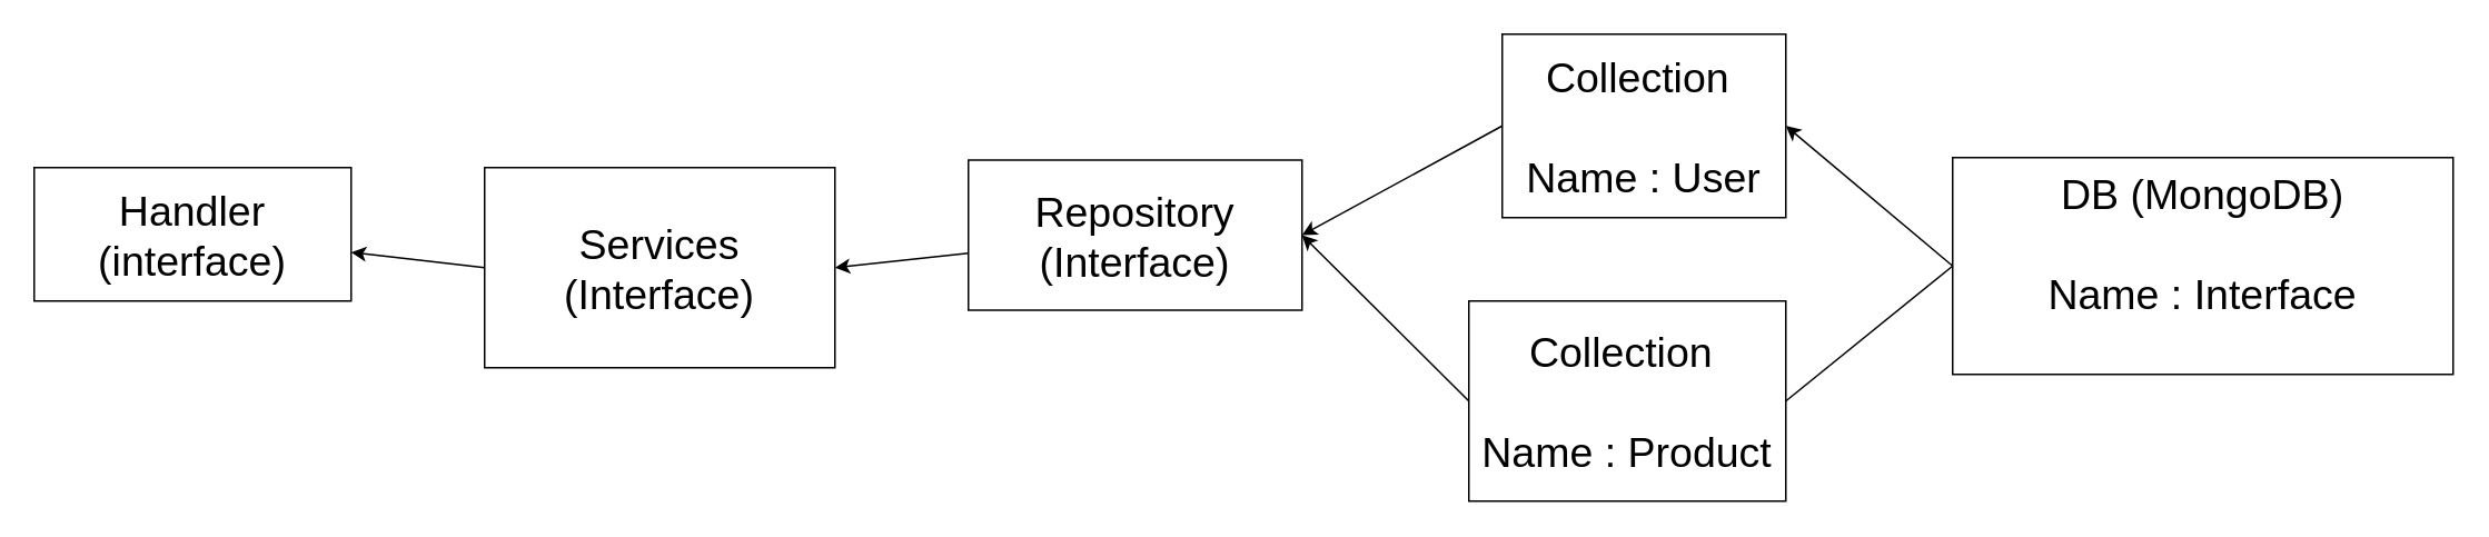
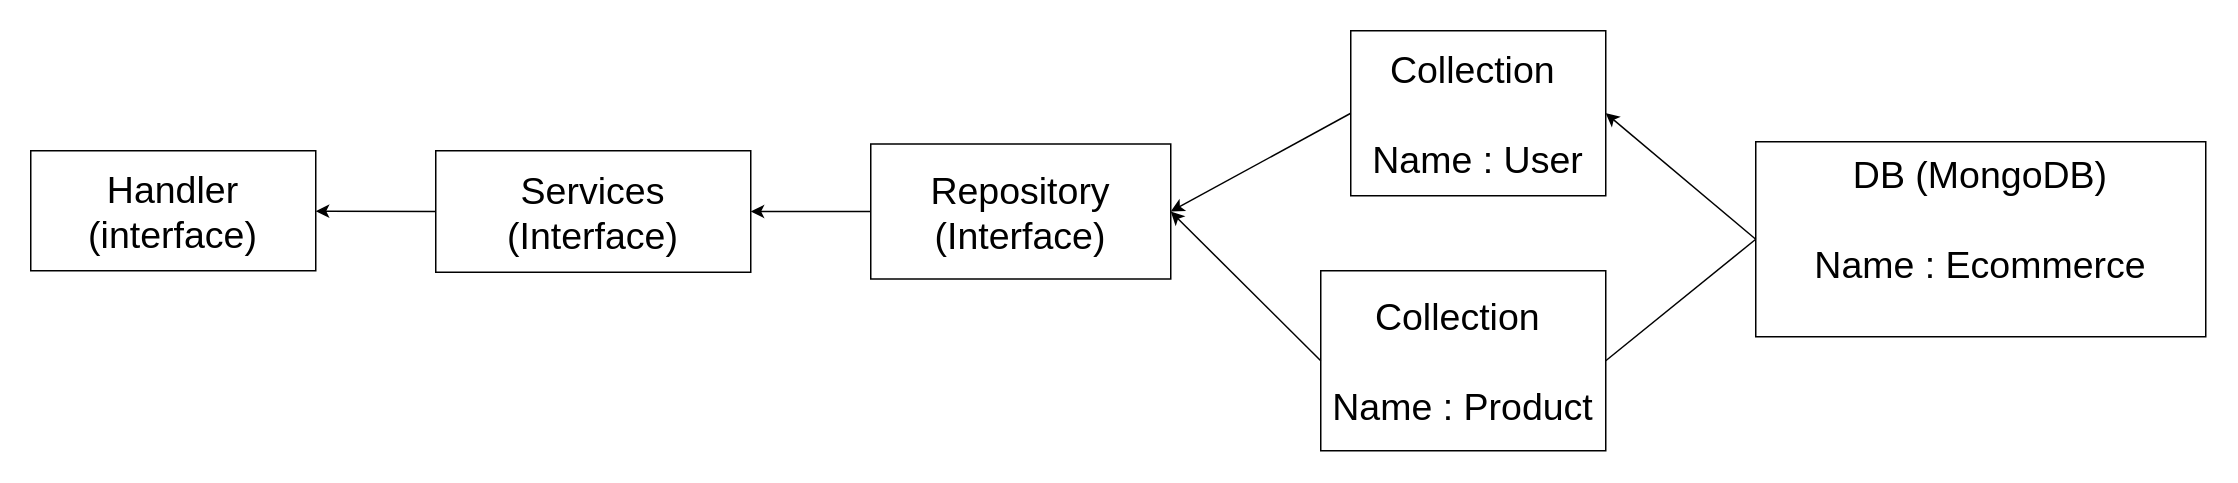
  <mxCell id="0" />
  <mxCell id="1" parent="0" />
- <mxCell id="2" value="&lt;font style=&quot;font-size: 25px;&quot;&gt;DB (MongoDB)&lt;br&gt;&lt;br&gt;Name :&amp;nbsp;Interface&lt;/font&gt;" style="rounded=0;whiteSpace=wrap;html=1;align=center;verticalAlign=top;" vertex="1" parent="1"><mxGeometry x="1170" y="94" width="300" height="130" as="geometry" /></mxCell>
+ <mxCell id="2" value="&lt;font style=&quot;font-size: 25px;&quot;&gt;DB (MongoDB)&lt;br&gt;&lt;br&gt;Name :&amp;nbsp;Ecommerce&lt;/font&gt;" style="rounded=0;whiteSpace=wrap;html=1;align=center;verticalAlign=top;" vertex="1" parent="1"><mxGeometry x="1170" y="94" width="300" height="130" as="geometry" /></mxCell>
  <mxCell id="3" value="&lt;font style=&quot;font-size: 25px;&quot;&gt;Collection&amp;nbsp;&lt;br&gt;&lt;br&gt;Name : User&lt;/font&gt;" style="rounded=0;whiteSpace=wrap;html=1;" vertex="1" parent="1"><mxGeometry x="900" y="20" width="170" height="110" as="geometry" /></mxCell>
  <mxCell id="4" value="&lt;font style=&quot;font-size: 25px;&quot;&gt;Collection&amp;nbsp;&lt;br&gt;&lt;br&gt;Name : Product&lt;/font&gt;" style="rounded=0;whiteSpace=wrap;html=1;" vertex="1" parent="1"><mxGeometry x="880" y="180" width="190" height="120" as="geometry" /></mxCell>
  <mxCell id="5" value="" style="endArrow=classic;html=1;rounded=0;exitX=0;exitY=0.5;exitDx=0;exitDy=0;entryX=1;entryY=0.5;entryDx=0;entryDy=0;" edge="1" parent="1" source="2" target="3"><mxGeometry width="50" height="50" relative="1" as="geometry"><mxPoint x="790" y="0" as="sourcePoint" /><mxPoint x="840" y="-50" as="targetPoint" /></mxGeometry></mxCell>
  <mxCell id="6" value="" style="endArrow=none;html=1;rounded=0;exitX=0;exitY=0.5;exitDx=0;exitDy=0;entryX=1;entryY=0.5;entryDx=0;entryDy=0;" edge="1" parent="1" source="2" target="4"><mxGeometry width="50" height="50" relative="1" as="geometry"><mxPoint x="790" y="0" as="sourcePoint" /><mxPoint x="840" y="-50" as="targetPoint" /></mxGeometry></mxCell>
  <mxCell id="7" value="" style="endArrow=classic;html=1;rounded=0;exitX=0;exitY=0.5;exitDx=0;exitDy=0;entryX=1;entryY=0.5;entryDx=0;entryDy=0;" edge="1" parent="1" source="3" target="9"><mxGeometry width="50" height="50" relative="1" as="geometry"><mxPoint x="640" y="-10" as="sourcePoint" /><mxPoint x="780" y="4" as="targetPoint" /></mxGeometry></mxCell>
  <mxCell id="8" value="" style="endArrow=classic;html=1;rounded=0;exitX=0;exitY=0.5;exitDx=0;exitDy=0;entryX=1;entryY=0.5;entryDx=0;entryDy=0;" edge="1" parent="1" source="4" target="9"><mxGeometry width="50" height="50" relative="1" as="geometry"><mxPoint x="640" y="-10" as="sourcePoint" /><mxPoint x="780" y="4" as="targetPoint" /></mxGeometry></mxCell>
  <mxCell id="9" value="&lt;font style=&quot;font-size: 25px;&quot;&gt;Repository (Interface)&lt;/font&gt;" style="rounded=0;whiteSpace=wrap;html=1;" vertex="1" parent="1"><mxGeometry x="580" y="95.5" width="200" height="90" as="geometry" /></mxCell>
- <mxCell id="10" value="&lt;font style=&quot;font-size: 25px;&quot;&gt;Services (Interface)&lt;/font&gt;" style="rounded=0;whiteSpace=wrap;html=1;" vertex="1" parent="1"><mxGeometry x="290" y="100" width="210" height="120" as="geometry" /></mxCell>
+ <mxCell id="10" value="&lt;font style=&quot;font-size: 25px;&quot;&gt;Services (Interface)&lt;/font&gt;" style="rounded=0;whiteSpace=wrap;html=1;" vertex="1" parent="1"><mxGeometry x="290" y="100" width="210" height="81" as="geometry" /></mxCell>
  <mxCell id="11" value="" style="endArrow=classic;html=1;rounded=0;entryX=1;entryY=0.5;entryDx=0;entryDy=0;" edge="1" parent="1" source="9" target="10"><mxGeometry width="50" height="50" relative="1" as="geometry"><mxPoint x="370" y="420" as="sourcePoint" /><mxPoint x="510" y="260" as="targetPoint" /></mxGeometry></mxCell>
  <mxCell id="12" value="&lt;font style=&quot;font-size: 25px;&quot;&gt;Handler (interface)&lt;/font&gt;" style="rounded=0;whiteSpace=wrap;html=1;" vertex="1" parent="1"><mxGeometry x="20" y="100" width="190" height="80" as="geometry" /></mxCell>
  <mxCell id="13" value="" style="endArrow=classic;html=1;rounded=0;exitX=0;exitY=0.5;exitDx=0;exitDy=0;" edge="1" parent="1" source="10" target="12"><mxGeometry width="50" height="50" relative="1" as="geometry"><mxPoint x="530" y="190" as="sourcePoint" /><mxPoint x="580" y="140" as="targetPoint" /></mxGeometry></mxCell>
